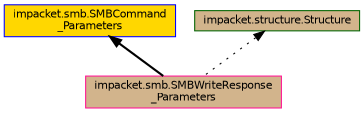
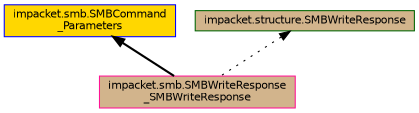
  digraph {
    node [fillcolor=tan fontname=Helvetica fontsize=10 shape=record style=filled]
    edge [color=black dir=back fontname=Helvetica fontsize=10 labelfontname=Helvetica labelfontsize=10]
-   n1 [color=deeppink fontcolor=black height=0.2 label="impacket.smb.SMBWriteResponse\l_Parameters" width=0.4]
+   n1 [color=deeppink fontcolor=black height=0.2 label="impacket.smb.SMBWriteResponse\l_SMBWriteResponse" width=0.4]
    n2 [color=blue fillcolor=gold height=0.2 label="impacket.smb.SMBCommand\l_Parameters" width=0.4]
-   n3 [color=darkgreen height=0.2 label="impacket.structure.Structure" width=0.4]
+   n3 [color=darkgreen height=0.2 label="impacket.structure.SMBWriteResponse" width=0.4]
    n2 -> n1 [style=bold]
    n3 -> n1 [style=dotted]
  }
